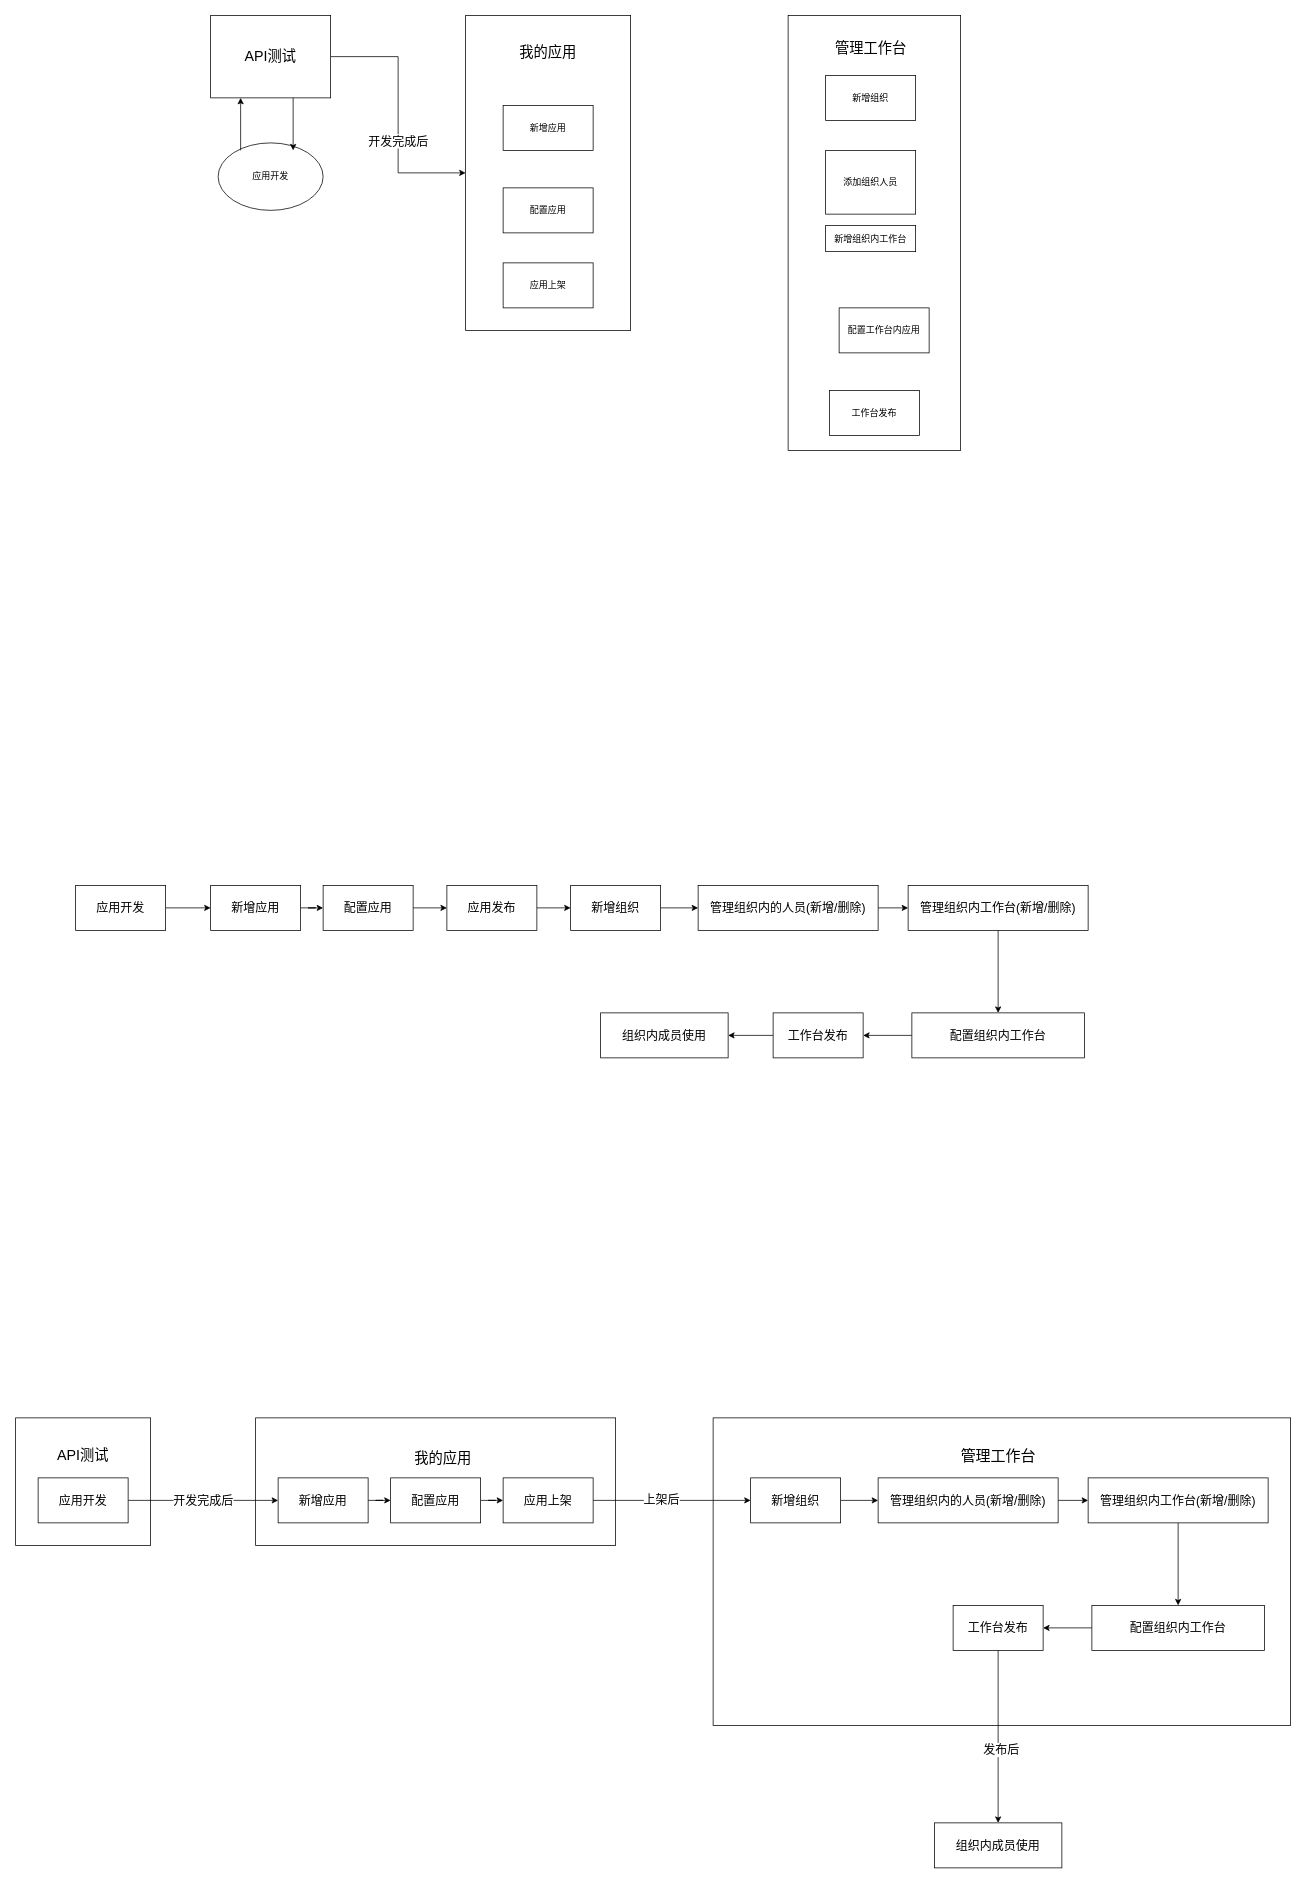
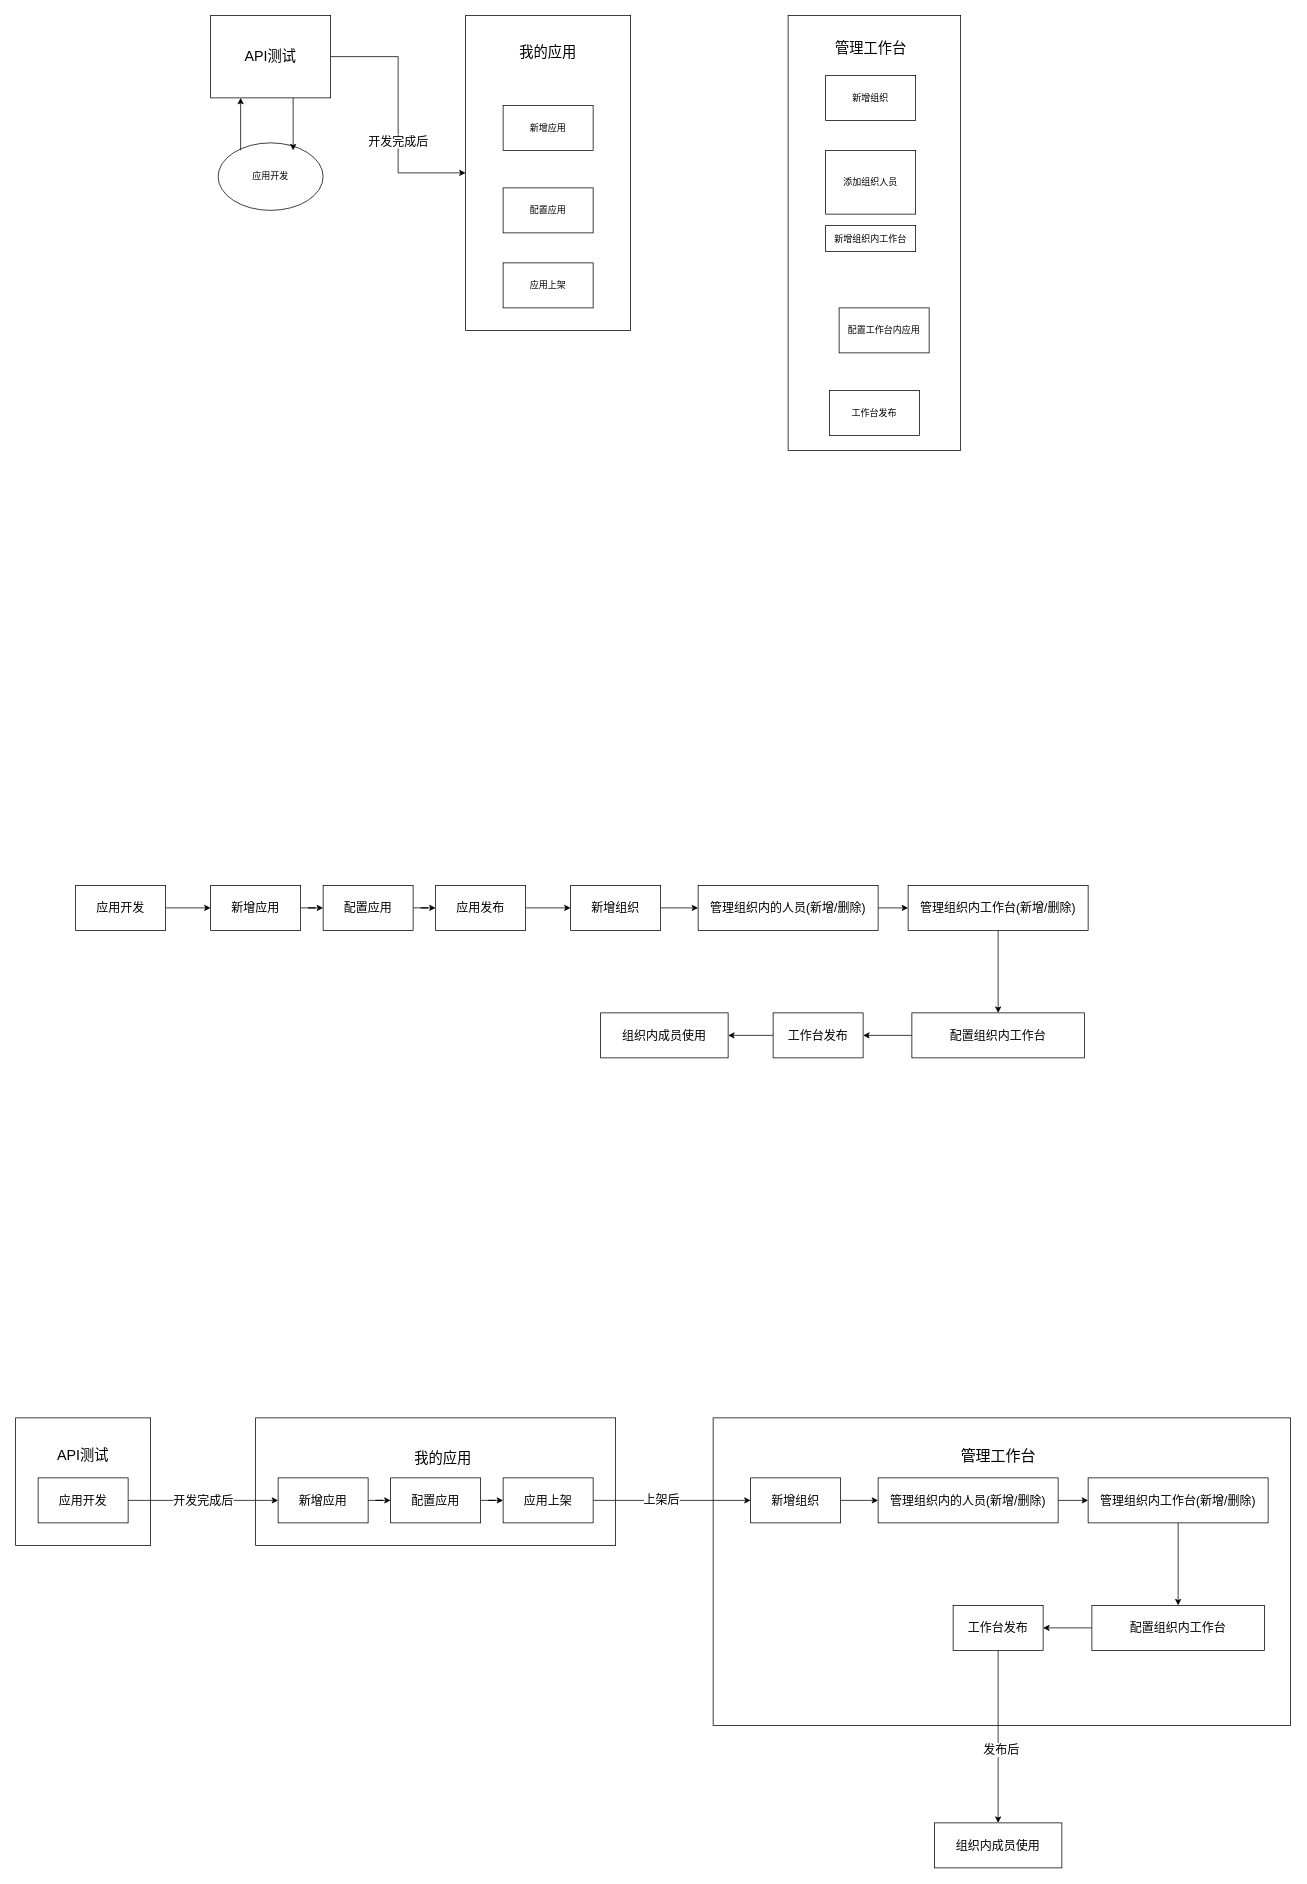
  <mxCell id="0" />
  <mxCell id="1" parent="0" />
  <mxCell id="2" style="edgeStyle=orthogonalEdgeStyle;rounded=0;orthogonalLoop=1;jettySize=auto;html=1;exitX=1;exitY=0.5;exitDx=0;exitDy=0;entryX=0;entryY=0.5;entryDx=0;entryDy=0;" edge="1" parent="1" source="4" target="8"><mxGeometry relative="1" as="geometry" /></mxCell>
  <mxCell id="3" value="开发完成后" style="edgeLabel;html=1;align=center;verticalAlign=middle;resizable=0;points=[];fontSize=16;" vertex="1" connectable="0" parent="2"><mxGeometry x="0.206" y="-1" relative="1" as="geometry"><mxPoint as="offset" /></mxGeometry></mxCell>
  <mxCell id="4" value="&lt;font style=&quot;font-size: 19px&quot;&gt;API测试&lt;/font&gt;" style="rounded=0;whiteSpace=wrap;html=1;" vertex="1" parent="1"><mxGeometry x="280" y="20" width="160" height="110" as="geometry" /></mxCell>
  <mxCell id="5" value="应用开发" style="ellipse;whiteSpace=wrap;html=1;" vertex="1" parent="1"><mxGeometry x="290" y="190" width="140" height="90" as="geometry" /></mxCell>
  <mxCell id="6" value="" style="endArrow=classic;html=1;" edge="1" parent="1"><mxGeometry width="50" height="50" relative="1" as="geometry"><mxPoint x="320" y="200" as="sourcePoint" /><mxPoint x="320" y="130" as="targetPoint" /></mxGeometry></mxCell>
  <mxCell id="7" value="" style="endArrow=classic;html=1;" edge="1" parent="1"><mxGeometry width="50" height="50" relative="1" as="geometry"><mxPoint x="390" y="130" as="sourcePoint" /><mxPoint x="390" y="200" as="targetPoint" /></mxGeometry></mxCell>
  <mxCell id="8" value="" style="whiteSpace=wrap;html=1;align=center;" vertex="1" parent="1"><mxGeometry x="620" y="20" width="220" height="420" as="geometry" /></mxCell>
  <mxCell id="9" value="新增应用" style="rounded=0;whiteSpace=wrap;html=1;" vertex="1" parent="1"><mxGeometry x="670" y="140" width="120" height="60" as="geometry" /></mxCell>
  <mxCell id="10" value="配置应用" style="rounded=0;whiteSpace=wrap;html=1;" vertex="1" parent="1"><mxGeometry x="670" y="250" width="120" height="60" as="geometry" /></mxCell>
  <mxCell id="11" value="应用上架" style="rounded=0;whiteSpace=wrap;html=1;" vertex="1" parent="1"><mxGeometry x="670" y="350" width="120" height="60" as="geometry" /></mxCell>
  <mxCell id="12" value="&lt;font style=&quot;font-size: 19px&quot;&gt;我的应用&lt;/font&gt;" style="text;html=1;strokeColor=none;fillColor=none;align=center;verticalAlign=middle;whiteSpace=wrap;rounded=0;" vertex="1" parent="1"><mxGeometry x="685" y="60" width="90" height="20" as="geometry" /></mxCell>
  <mxCell id="13" value="" style="whiteSpace=wrap;html=1;align=center;" vertex="1" parent="1"><mxGeometry x="1050" y="20" width="230" height="580" as="geometry" /></mxCell>
  <mxCell id="14" value="新增组织" style="rounded=0;whiteSpace=wrap;html=1;" vertex="1" parent="1"><mxGeometry x="1100" y="100" width="120" height="60" as="geometry" /></mxCell>
  <mxCell id="15" value="添加组织人员" style="rounded=0;whiteSpace=wrap;html=1;" vertex="1" parent="1"><mxGeometry x="1100" y="200" width="120" height="85" as="geometry" /></mxCell>
  <mxCell id="16" value="新增组织内工作台" style="rounded=0;whiteSpace=wrap;html=1;" vertex="1" parent="1"><mxGeometry x="1100" y="300" width="120" height="35" as="geometry" /></mxCell>
  <mxCell id="17" value="&lt;font style=&quot;font-size: 19px&quot;&gt;管理工作台&lt;/font&gt;" style="text;html=1;strokeColor=none;fillColor=none;align=center;verticalAlign=middle;whiteSpace=wrap;rounded=0;" vertex="1" parent="1"><mxGeometry x="1102.5" y="60" width="115" height="10" as="geometry" /></mxCell>
  <mxCell id="18" value="配置工作台内应用" style="rounded=0;whiteSpace=wrap;html=1;" vertex="1" parent="1"><mxGeometry x="1118" y="410" width="120" height="60" as="geometry" /></mxCell>
  <mxCell id="19" value="工作台发布" style="rounded=0;whiteSpace=wrap;html=1;" vertex="1" parent="1"><mxGeometry x="1105" y="520" width="120" height="60" as="geometry" /></mxCell>
  <mxCell id="20" style="edgeStyle=orthogonalEdgeStyle;rounded=0;orthogonalLoop=1;jettySize=auto;html=1;entryX=0;entryY=0.5;entryDx=0;entryDy=0;fontSize=16;" edge="1" parent="1" source="21" target="23"><mxGeometry relative="1" as="geometry" /></mxCell>
  <mxCell id="21" value="&lt;font style=&quot;font-size: 16px&quot;&gt;应用开发&lt;/font&gt;" style="rounded=0;whiteSpace=wrap;html=1;" vertex="1" parent="1"><mxGeometry x="100" y="1180" width="120" height="60" as="geometry" /></mxCell>
  <mxCell id="22" value="" style="edgeStyle=orthogonalEdgeStyle;rounded=0;orthogonalLoop=1;jettySize=auto;html=1;fontSize=16;" edge="1" parent="1" source="23" target="25"><mxGeometry relative="1" as="geometry" /></mxCell>
  <mxCell id="23" value="&lt;font style=&quot;font-size: 16px&quot;&gt;新增应用&lt;/font&gt;" style="rounded=0;whiteSpace=wrap;html=1;" vertex="1" parent="1"><mxGeometry x="280" y="1180" width="120" height="60" as="geometry" /></mxCell>
  <mxCell id="24" value="" style="edgeStyle=orthogonalEdgeStyle;rounded=0;orthogonalLoop=1;jettySize=auto;html=1;fontSize=16;" edge="1" parent="1" source="25" target="27"><mxGeometry relative="1" as="geometry" /></mxCell>
  <mxCell id="25" value="配置应用" style="rounded=0;whiteSpace=wrap;html=1;fontSize=16;" vertex="1" parent="1"><mxGeometry x="430" y="1180" width="120" height="60" as="geometry" /></mxCell>
  <mxCell id="26" value="" style="edgeStyle=orthogonalEdgeStyle;rounded=0;orthogonalLoop=1;jettySize=auto;html=1;fontSize=16;" edge="1" parent="1" source="27" target="29"><mxGeometry relative="1" as="geometry" /></mxCell>
- <mxCell id="27" value="应用发布" style="rounded=0;whiteSpace=wrap;html=1;fontSize=16;" vertex="1" parent="1"><mxGeometry x="595" y="1180" width="120" height="60" as="geometry" /></mxCell>
+ <mxCell id="27" value="应用发布" style="rounded=0;whiteSpace=wrap;html=1;fontSize=16;" vertex="1" parent="1"><mxGeometry x="580" y="1180" width="120" height="60" as="geometry" /></mxCell>
  <mxCell id="28" value="" style="edgeStyle=orthogonalEdgeStyle;rounded=0;orthogonalLoop=1;jettySize=auto;html=1;fontSize=16;" edge="1" parent="1" source="29" target="31"><mxGeometry relative="1" as="geometry" /></mxCell>
  <mxCell id="29" value="新增组织" style="rounded=0;whiteSpace=wrap;html=1;fontSize=16;" vertex="1" parent="1"><mxGeometry x="760" y="1180" width="120" height="60" as="geometry" /></mxCell>
  <mxCell id="30" value="" style="edgeStyle=orthogonalEdgeStyle;rounded=0;orthogonalLoop=1;jettySize=auto;html=1;fontSize=16;" edge="1" parent="1" source="31" target="33"><mxGeometry relative="1" as="geometry" /></mxCell>
  <mxCell id="31" value="管理组织内的人员(新增/删除)" style="rounded=0;whiteSpace=wrap;html=1;fontSize=16;" vertex="1" parent="1"><mxGeometry x="930" y="1180" width="240" height="60" as="geometry" /></mxCell>
  <mxCell id="32" value="" style="edgeStyle=orthogonalEdgeStyle;rounded=0;orthogonalLoop=1;jettySize=auto;html=1;fontSize=16;" edge="1" parent="1" source="33" target="35"><mxGeometry relative="1" as="geometry" /></mxCell>
  <mxCell id="33" value="管理组织内工作台(新增/删除)" style="rounded=0;whiteSpace=wrap;html=1;fontSize=16;" vertex="1" parent="1"><mxGeometry x="1210" y="1180" width="240" height="60" as="geometry" /></mxCell>
  <mxCell id="34" value="" style="edgeStyle=orthogonalEdgeStyle;rounded=0;orthogonalLoop=1;jettySize=auto;html=1;fontSize=16;" edge="1" parent="1" source="35" target="37"><mxGeometry relative="1" as="geometry" /></mxCell>
  <mxCell id="35" value="配置组织内工作台" style="rounded=0;whiteSpace=wrap;html=1;fontSize=16;" vertex="1" parent="1"><mxGeometry x="1215" y="1350" width="230" height="60" as="geometry" /></mxCell>
  <mxCell id="36" value="" style="edgeStyle=orthogonalEdgeStyle;rounded=0;orthogonalLoop=1;jettySize=auto;html=1;fontSize=16;" edge="1" parent="1" source="37" target="38"><mxGeometry relative="1" as="geometry" /></mxCell>
  <mxCell id="37" value="工作台发布" style="rounded=0;whiteSpace=wrap;html=1;fontSize=16;" vertex="1" parent="1"><mxGeometry x="1030" y="1350" width="120" height="60" as="geometry" /></mxCell>
  <mxCell id="38" value="组织内成员使用" style="rounded=0;whiteSpace=wrap;html=1;fontSize=16;" vertex="1" parent="1"><mxGeometry x="800" y="1350" width="170" height="60" as="geometry" /></mxCell>
  <mxCell id="39" value="" style="whiteSpace=wrap;html=1;align=center;fontSize=16;" vertex="1" parent="1"><mxGeometry x="20" y="1890" width="180" height="170" as="geometry" /></mxCell>
  <mxCell id="40" value="" style="whiteSpace=wrap;html=1;align=center;fontSize=16;" vertex="1" parent="1"><mxGeometry x="340" y="1890" width="480" height="170" as="geometry" /></mxCell>
  <mxCell id="41" value="" style="whiteSpace=wrap;html=1;align=center;fontSize=16;" vertex="1" parent="1"><mxGeometry x="950" y="1890" width="770" height="410" as="geometry" /></mxCell>
  <mxCell id="42" value="开发完成后" style="edgeStyle=orthogonalEdgeStyle;rounded=0;orthogonalLoop=1;jettySize=auto;html=1;entryX=0;entryY=0.5;entryDx=0;entryDy=0;fontSize=16;" edge="1" parent="1" source="43" target="45"><mxGeometry relative="1" as="geometry" /></mxCell>
  <mxCell id="43" value="&lt;font style=&quot;font-size: 16px&quot;&gt;应用开发&lt;/font&gt;" style="rounded=0;whiteSpace=wrap;html=1;" vertex="1" parent="1"><mxGeometry x="50" y="1970" width="120" height="60" as="geometry" /></mxCell>
  <mxCell id="44" value="" style="edgeStyle=orthogonalEdgeStyle;rounded=0;orthogonalLoop=1;jettySize=auto;html=1;fontSize=16;" edge="1" parent="1" source="45" target="47"><mxGeometry relative="1" as="geometry" /></mxCell>
  <mxCell id="45" value="&lt;font style=&quot;font-size: 16px&quot;&gt;新增应用&lt;/font&gt;" style="rounded=0;whiteSpace=wrap;html=1;" vertex="1" parent="1"><mxGeometry x="370" y="1970" width="120" height="60" as="geometry" /></mxCell>
  <mxCell id="46" value="" style="edgeStyle=orthogonalEdgeStyle;rounded=0;orthogonalLoop=1;jettySize=auto;html=1;fontSize=16;" edge="1" parent="1" source="47" target="50"><mxGeometry relative="1" as="geometry" /></mxCell>
  <mxCell id="47" value="配置应用" style="rounded=0;whiteSpace=wrap;html=1;fontSize=16;" vertex="1" parent="1"><mxGeometry x="520" y="1970" width="120" height="60" as="geometry" /></mxCell>
  <mxCell id="48" value="" style="edgeStyle=orthogonalEdgeStyle;rounded=0;orthogonalLoop=1;jettySize=auto;html=1;fontSize=16;" edge="1" parent="1" source="50" target="52"><mxGeometry relative="1" as="geometry" /></mxCell>
  <mxCell id="49" value="上架后" style="edgeLabel;html=1;align=center;verticalAlign=middle;resizable=0;points=[];fontSize=16;" vertex="1" connectable="0" parent="48"><mxGeometry x="-0.143" y="2" relative="1" as="geometry"><mxPoint as="offset" /></mxGeometry></mxCell>
  <mxCell id="50" value="应用上架" style="rounded=0;whiteSpace=wrap;html=1;fontSize=16;" vertex="1" parent="1"><mxGeometry x="670" y="1970" width="120" height="60" as="geometry" /></mxCell>
  <mxCell id="51" value="" style="edgeStyle=orthogonalEdgeStyle;rounded=0;orthogonalLoop=1;jettySize=auto;html=1;fontSize=16;" edge="1" parent="1" source="52" target="54"><mxGeometry relative="1" as="geometry" /></mxCell>
  <mxCell id="52" value="新增组织" style="rounded=0;whiteSpace=wrap;html=1;fontSize=16;" vertex="1" parent="1"><mxGeometry x="1000" y="1970" width="120" height="60" as="geometry" /></mxCell>
  <mxCell id="53" value="" style="edgeStyle=orthogonalEdgeStyle;rounded=0;orthogonalLoop=1;jettySize=auto;html=1;fontSize=16;" edge="1" parent="1" source="54" target="56"><mxGeometry relative="1" as="geometry" /></mxCell>
  <mxCell id="54" value="管理组织内的人员(新增/删除)" style="rounded=0;whiteSpace=wrap;html=1;fontSize=16;" vertex="1" parent="1"><mxGeometry x="1170" y="1970" width="240" height="60" as="geometry" /></mxCell>
  <mxCell id="55" value="" style="edgeStyle=orthogonalEdgeStyle;rounded=0;orthogonalLoop=1;jettySize=auto;html=1;fontSize=16;" edge="1" parent="1" source="56" target="58"><mxGeometry relative="1" as="geometry" /></mxCell>
  <mxCell id="56" value="管理组织内工作台(新增/删除)" style="rounded=0;whiteSpace=wrap;html=1;fontSize=16;" vertex="1" parent="1"><mxGeometry x="1450" y="1970" width="240" height="60" as="geometry" /></mxCell>
  <mxCell id="57" value="" style="edgeStyle=orthogonalEdgeStyle;rounded=0;orthogonalLoop=1;jettySize=auto;html=1;fontSize=16;" edge="1" parent="1" source="58" target="61"><mxGeometry relative="1" as="geometry" /></mxCell>
  <mxCell id="58" value="配置组织内工作台" style="rounded=0;whiteSpace=wrap;html=1;fontSize=16;" vertex="1" parent="1"><mxGeometry x="1455" y="2140" width="230" height="60" as="geometry" /></mxCell>
  <mxCell id="59" style="edgeStyle=orthogonalEdgeStyle;rounded=0;orthogonalLoop=1;jettySize=auto;html=1;exitX=0.5;exitY=1;exitDx=0;exitDy=0;fontSize=16;" edge="1" parent="1" source="61" target="62"><mxGeometry relative="1" as="geometry" /></mxCell>
  <mxCell id="60" value="发布后" style="edgeLabel;html=1;align=center;verticalAlign=middle;resizable=0;points=[];fontSize=16;" vertex="1" connectable="0" parent="59"><mxGeometry x="0.148" y="3" relative="1" as="geometry"><mxPoint as="offset" /></mxGeometry></mxCell>
  <mxCell id="61" value="工作台发布" style="rounded=0;whiteSpace=wrap;html=1;fontSize=16;" vertex="1" parent="1"><mxGeometry x="1270" y="2140" width="120" height="60" as="geometry" /></mxCell>
  <mxCell id="62" value="组织内成员使用" style="rounded=0;whiteSpace=wrap;html=1;fontSize=16;" vertex="1" parent="1"><mxGeometry x="1245" y="2430" width="170" height="60" as="geometry" /></mxCell>
  <mxCell id="63" value="&lt;font style=&quot;font-size: 19px&quot;&gt;API测试&lt;/font&gt;" style="text;html=1;strokeColor=none;fillColor=none;align=center;verticalAlign=middle;whiteSpace=wrap;rounded=0;fontSize=16;" vertex="1" parent="1"><mxGeometry x="65" y="1930" width="90" height="20" as="geometry" /></mxCell>
  <mxCell id="64" value="&lt;font style=&quot;font-size: 19px&quot;&gt;我的应用&lt;/font&gt;" style="text;html=1;strokeColor=none;fillColor=none;align=center;verticalAlign=middle;whiteSpace=wrap;rounded=0;fontSize=16;" vertex="1" parent="1"><mxGeometry x="520" y="1930" width="140" height="30" as="geometry" /></mxCell>
  <mxCell id="65" value="&lt;font style=&quot;font-size: 20px&quot;&gt;管理工作台&lt;/font&gt;" style="text;html=1;strokeColor=none;fillColor=none;align=center;verticalAlign=middle;whiteSpace=wrap;rounded=0;fontSize=16;" vertex="1" parent="1"><mxGeometry x="1262.5" y="1930" width="135" height="20" as="geometry" /></mxCell>
